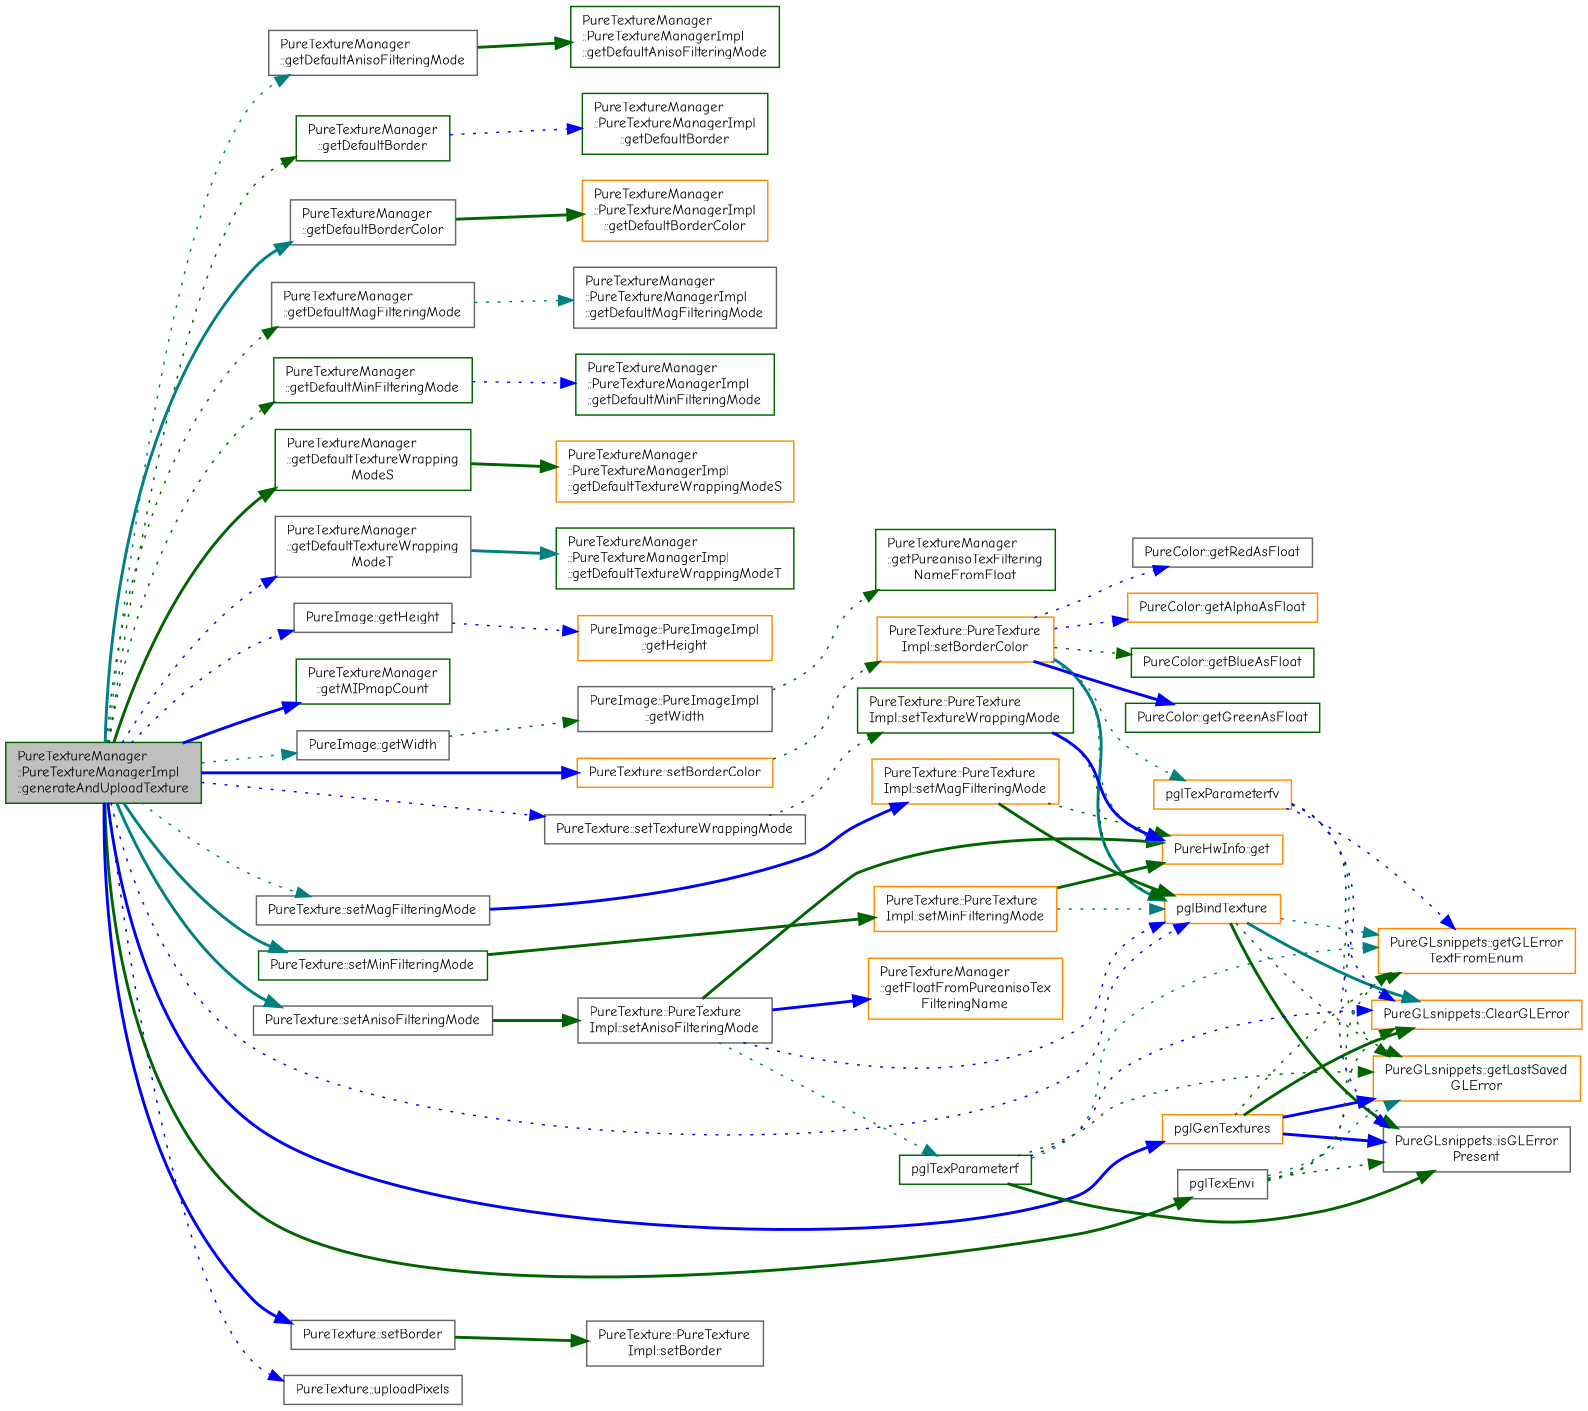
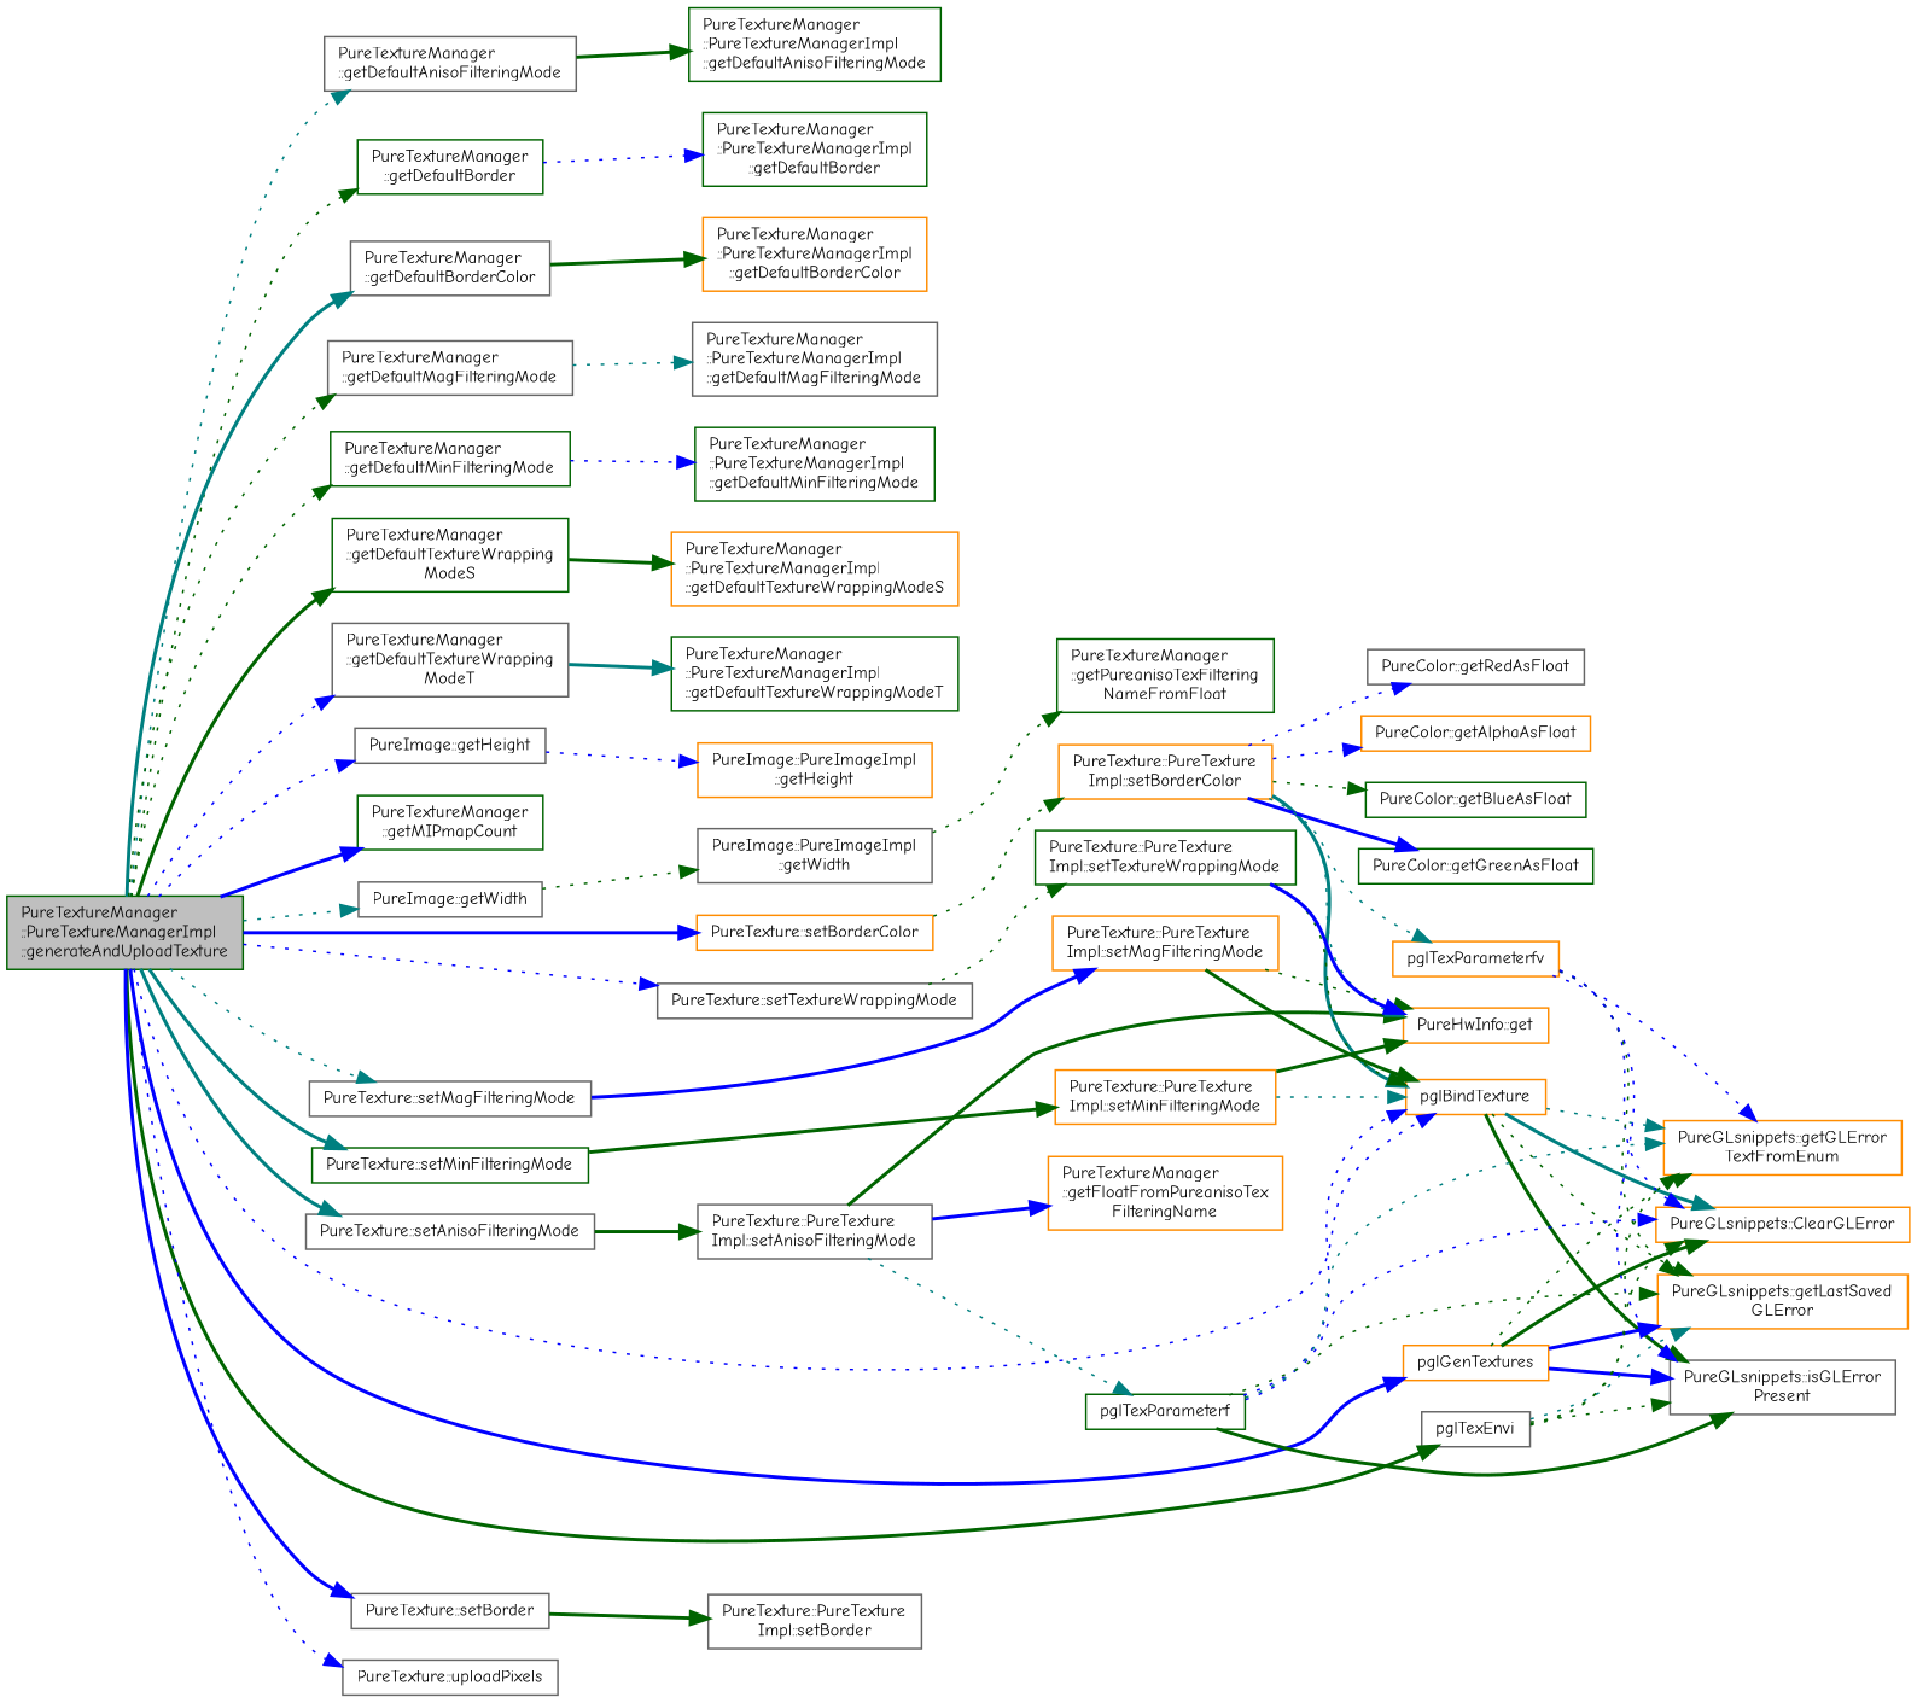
  digraph {
    fontname="Comic Neue"
    rankdir=LR
    node [color=gray40 fillcolor=white fontname="Comic Neue" fontsize=10 shape=record style=filled]
    edge [color=darkgreen fontname="Comic Neue" fontsize=10 labelfontname=Helvetica labelfontsize=10 style=dotted]
    n1 [color=darkgreen fillcolor=grey75 fontcolor=black height=0.2 label="PureTextureManager\l::PureTextureManagerImpl\l::generateAndUploadTexture" width=0.4]
    n2 [height=0.2 label="PureTextureManager\l::getDefaultAnisoFilteringMode" width=0.4]
    n3 [color=darkgreen height=0.2 label="PureTextureManager\l::getDefaultBorder" width=0.4]
    n4 [height=0.2 label="PureTextureManager\l::getDefaultBorderColor" width=0.4]
    n5 [height=0.2 label="PureTextureManager\l::getDefaultMagFilteringMode" width=0.4]
    n6 [color=darkgreen height=0.2 label="PureTextureManager\l::getDefaultMinFilteringMode" width=0.4]
    n7 [color=darkgreen height=0.2 label="PureTextureManager\l::getDefaultTextureWrapping\lModeS" width=0.4]
    n8 [height=0.2 label="PureTextureManager\l::getDefaultTextureWrapping\lModeT" width=0.4]
    n9 [height=0.2 label="PureImage::getHeight" width=0.4]
    n10 [color=darkgreen height=0.2 label="PureTextureManager\l::getMIPmapCount" width=0.4]
    n11 [height=0.2 label="PureImage::getWidth" width=0.4]
    n12 [color=darkorange height=0.2 label=pglBindTexture width=0.4]
    n13 [color=darkorange height=0.2 label=pglGenTextures width=0.4]
    n14 [height=0.2 label=pglTexEnvi width=0.4]
    n15 [height=0.2 label="PureTexture::setAnisoFilteringMode" width=0.4]
    n16 [height=0.2 label="PureTexture::setBorder" width=0.4]
    n17 [color=darkorange height=0.2 label="PureTexture::setBorderColor" width=0.4]
    n18 [height=0.2 label="PureTexture::setMagFilteringMode" width=0.4]
    n19 [color=darkgreen height=0.2 label="PureTexture::setMinFilteringMode" width=0.4]
    n20 [height=0.2 label="PureTexture::setTextureWrappingMode" width=0.4]
    n21 [height=0.2 label="PureTexture::uploadPixels" width=0.4]
    n22 [color=darkgreen height=0.2 label="PureTextureManager\l::PureTextureManagerImpl\l::getDefaultAnisoFilteringMode" width=0.4]
    n23 [color=darkgreen height=0.2 label="PureTextureManager\l::PureTextureManagerImpl\l::getDefaultBorder" width=0.4]
    n24 [color=darkorange height=0.2 label="PureTextureManager\l::PureTextureManagerImpl\l::getDefaultBorderColor" width=0.4]
    n25 [height=0.2 label="PureTextureManager\l::PureTextureManagerImpl\l::getDefaultMagFilteringMode" width=0.4]
    n26 [color=darkgreen height=0.2 label="PureTextureManager\l::PureTextureManagerImpl\l::getDefaultMinFilteringMode" width=0.4]
    n27 [color=darkorange height=0.2 label="PureTextureManager\l::PureTextureManagerImpl\l::getDefaultTextureWrappingModeS" width=0.4]
    n28 [color=darkgreen height=0.2 label="PureTextureManager\l::PureTextureManagerImpl\l::getDefaultTextureWrappingModeT" width=0.4]
    n29 [color=darkorange height=0.2 label="PureImage::PureImageImpl\l::getHeight" width=0.4]
    n30 [height=0.2 label="PureImage::PureImageImpl\l::getWidth" width=0.4]
    n31 [color=darkorange height=0.2 label="PureGLsnippets::ClearGLError" width=0.4]
    n32 [color=darkorange height=0.2 label="PureGLsnippets::getGLError\lTextFromEnum" width=0.4]
    n33 [color=darkorange height=0.2 label="PureGLsnippets::getLastSaved\lGLError" width=0.4]
    n34 [height=0.2 label="PureGLsnippets::isGLError\lPresent" width=0.4]
    n35 [height=0.2 label="PureTexture::PureTexture\lImpl::setAnisoFilteringMode" width=0.4]
    n36 [height=0.2 label="PureTexture::PureTexture\lImpl::setBorder" width=0.4]
    n37 [color=darkorange height=0.2 label="PureTexture::PureTexture\lImpl::setBorderColor" width=0.4]
    n38 [color=darkorange height=0.2 label="PureTexture::PureTexture\lImpl::setMagFilteringMode" width=0.4]
    n39 [color=darkorange height=0.2 label="PureTexture::PureTexture\lImpl::setMinFilteringMode" width=0.4]
    n40 [color=darkgreen height=0.2 label="PureTexture::PureTexture\lImpl::setTextureWrappingMode" width=0.4]
    n41 [color=darkgreen height=0.2 label="PureTextureManager\l::getPureanisoTexFiltering\lNameFromFloat" width=0.4]
    n42 [color=darkorange height=0.2 label="PureHwInfo::get" width=0.4]
    n43 [color=darkorange height=0.2 label="PureTextureManager\l::getFloatFromPureanisoTex\lFilteringName" width=0.4]
    n44 [color=darkgreen height=0.2 label=pglTexParameterf width=0.4]
    n45 [color=darkorange height=0.2 label="PureColor::getAlphaAsFloat" width=0.4]
    n46 [color=darkgreen height=0.2 label="PureColor::getBlueAsFloat" width=0.4]
    n47 [color=darkgreen height=0.2 label="PureColor::getGreenAsFloat" width=0.4]
    n48 [height=0.2 label="PureColor::getRedAsFloat" width=0.4]
    n49 [color=darkorange height=0.2 label=pglTexParameterfv width=0.4]
    n1 -> n2 [color=teal]
    n1 -> n3
    n1 -> n4 [color=teal style=bold]
    n1 -> n5
    n1 -> n6
    n1 -> n7 [style=bold]
    n1 -> n8 [color=blue]
    n1 -> n9 [color=blue]
    n1 -> n10 [color=blue style=bold]
    n1 -> n11 [color=teal]
    n1 -> n12 [color=blue]
    n1 -> n13 [color=blue style=bold]
    n1 -> n14 [style=bold]
    n1 -> n15 [color=teal style=bold]
    n1 -> n16 [color=blue style=bold]
    n1 -> n17 [color=blue style=bold]
    n1 -> n18 [color=teal]
    n1 -> n19 [color=teal style=bold]
    n1 -> n20 [color=blue]
    n1 -> n21 [color=blue]
    n2 -> n22 [style=bold]
    n3 -> n23 [color=blue]
    n4 -> n24 [style=bold]
    n5 -> n25 [color=teal]
    n6 -> n26 [color=blue]
    n7 -> n27 [style=bold]
    n8 -> n28 [color=teal style=bold]
    n9 -> n29 [color=blue]
    n11 -> n30
    n12 -> n31 [color=teal style=bold]
    n12 -> n32 [color=teal]
    n12 -> n33
    n12 -> n34 [style=bold]
    n13 -> n31 [style=bold]
    n13 -> n32
    n13 -> n33 [color=blue style=bold]
    n13 -> n34 [color=blue style=bold]
    n14 -> n31
    n14 -> n32
    n14 -> n33 [color=teal]
    n14 -> n34
    n15 -> n35 [style=bold]
    n16 -> n36 [style=bold]
    n17 -> n37
    n18 -> n38 [color=blue style=bold]
    n19 -> n39 [style=bold]
    n20 -> n40
    n30 -> n41
-   n35 -> n12 [color=blue]
+   n44 -> n12 [color=blue]
    n35 -> n42 [style=bold]
    n35 -> n43 [color=blue style=bold]
    n35 -> n44 [color=teal]
    n37 -> n12 [color=teal style=bold]
    n37 -> n42 [color=teal]
    n37 -> n45 [color=blue]
    n37 -> n46
    n37 -> n47 [color=blue style=bold]
    n37 -> n48 [color=blue]
    n37 -> n49 [color=teal]
    n38 -> n12 [style=bold]
    n38 -> n42
    n39 -> n12 [color=teal]
    n39 -> n42 [style=bold]
    n40 -> n12
    n40 -> n42 [color=blue style=bold]
    n44 -> n31 [color=blue]
    n44 -> n32 [color=teal]
    n44 -> n33
    n44 -> n34 [style=bold]
    n49 -> n31 [color=blue]
    n49 -> n32 [color=blue]
    n49 -> n33
    n49 -> n34 [color=blue]
  }
